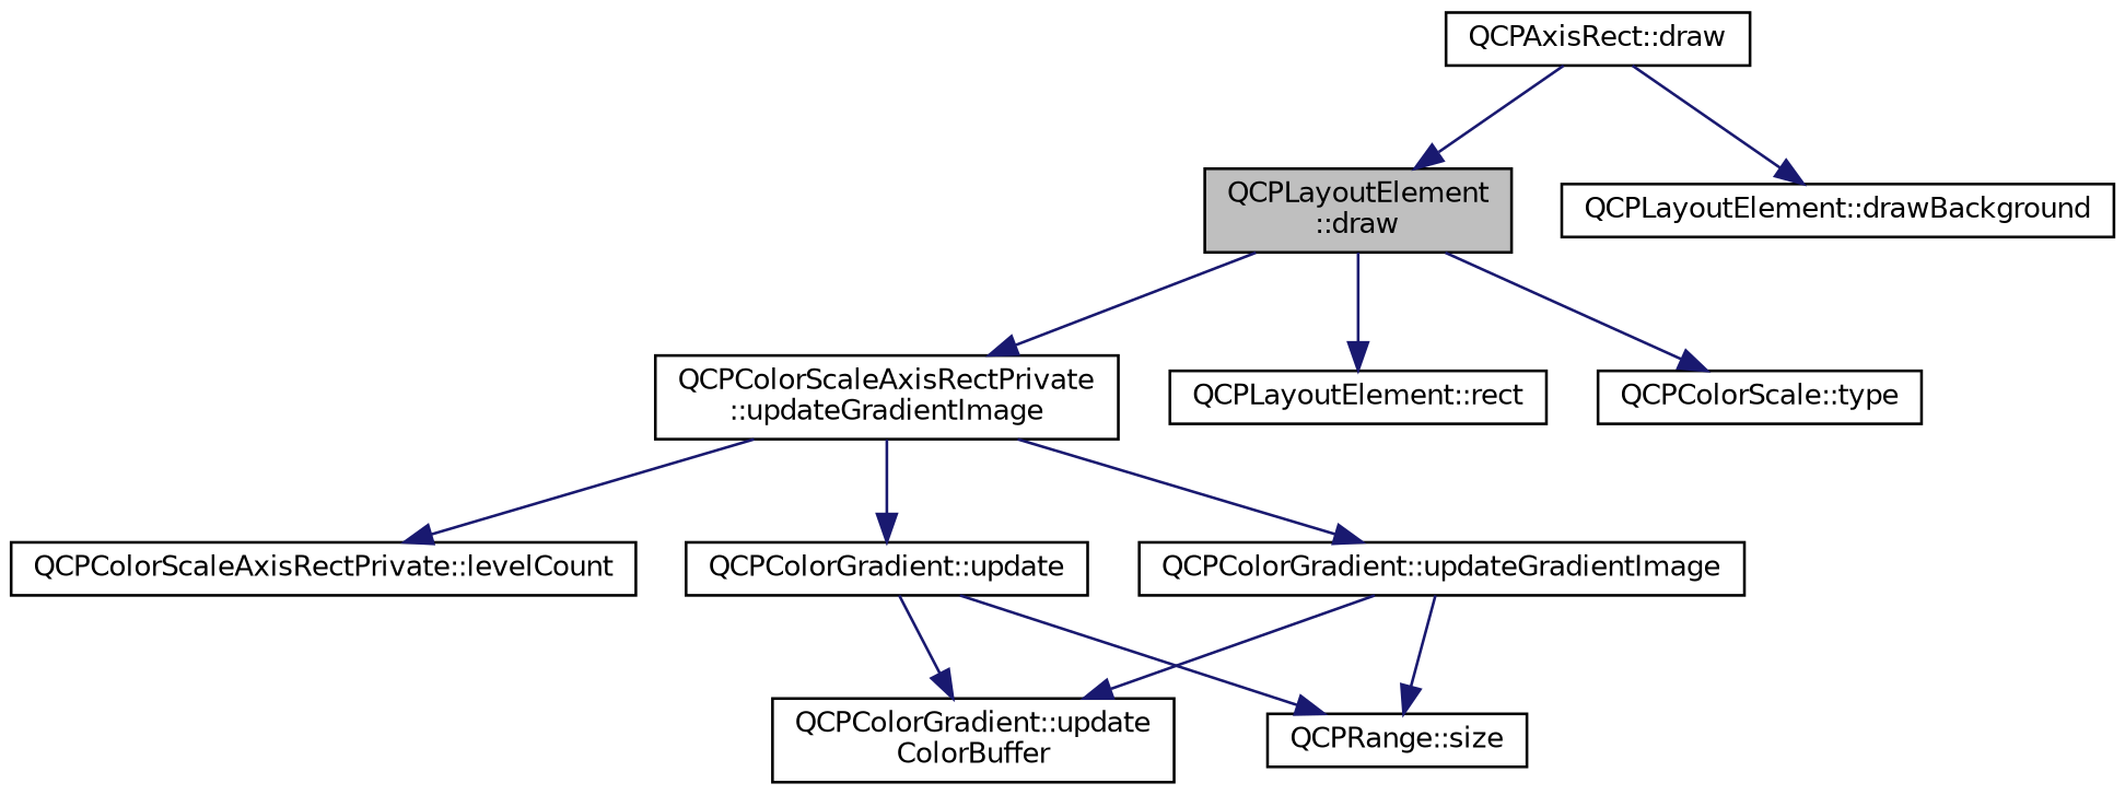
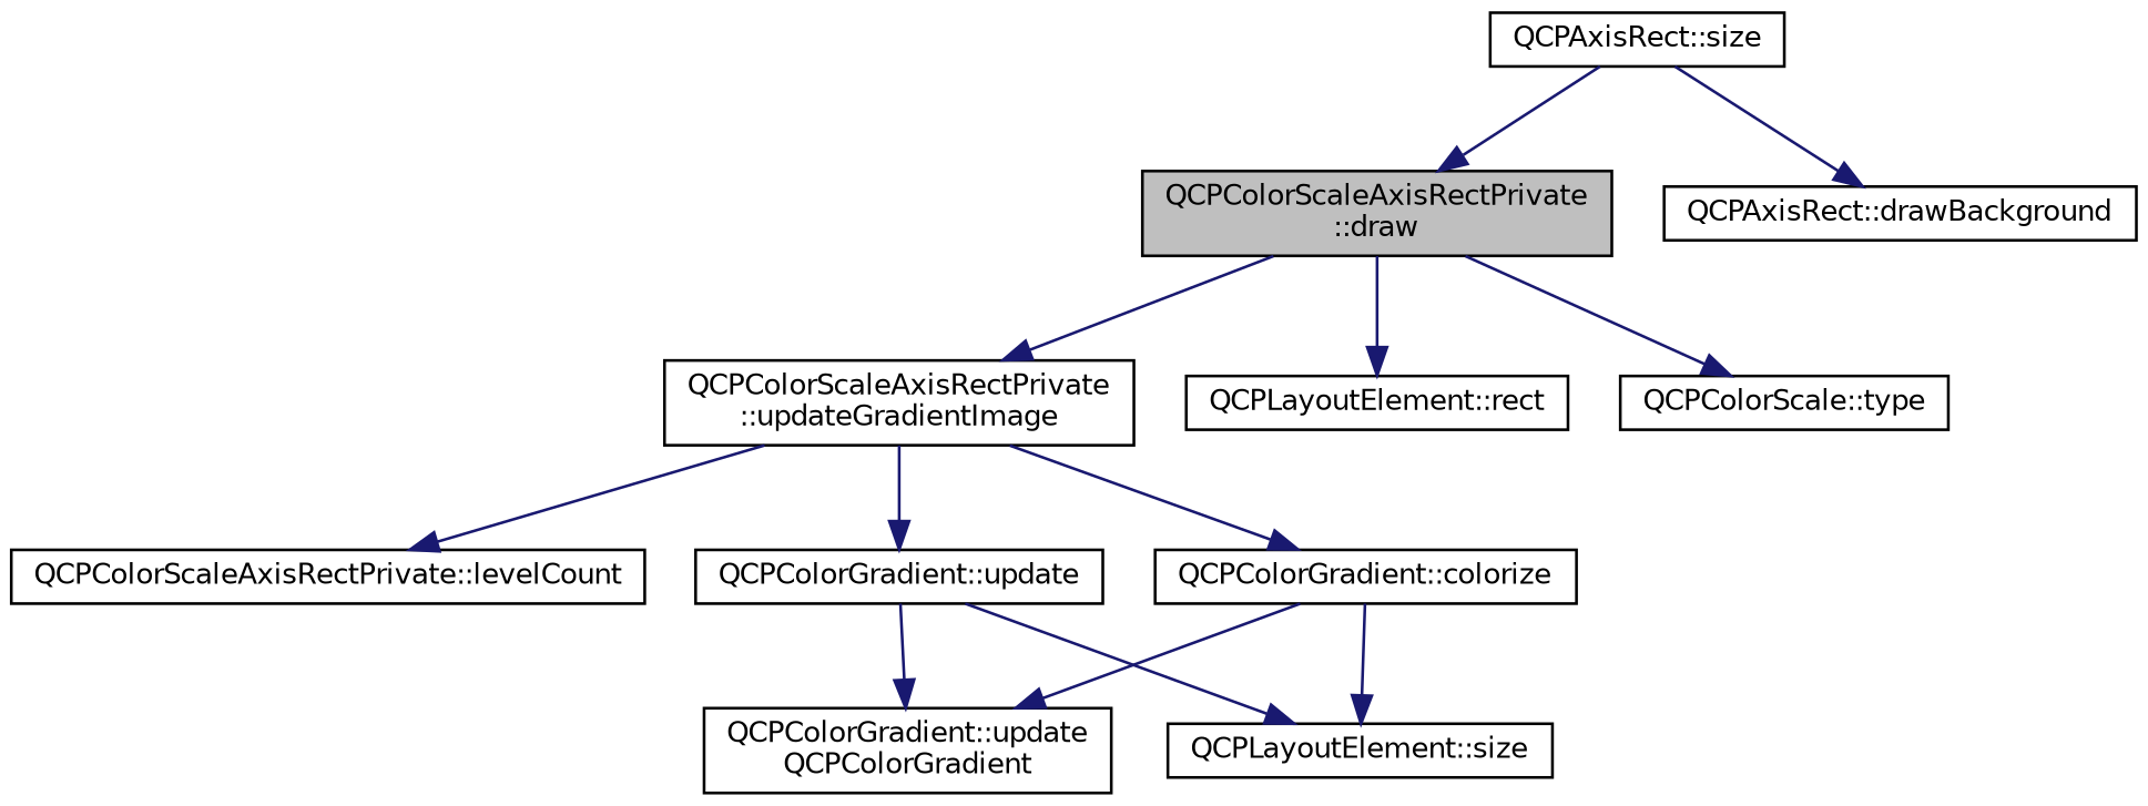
  digraph {
    rankdir=TB
    node [color=black fillcolor=white fontname=Helvetica fontsize=10 shape=record style=filled]
    edge [color=midnightblue fontname=Helvetica fontsize=10 labelfontname=Helvetica labelfontsize=10 style=solid]
-   n1 [fillcolor=grey75 fontcolor=black height=0.2 label="QCPLayoutElement\l::draw" width=0.4]
+   n1 [fillcolor=grey75 fontcolor=black height=0.2 label="QCPColorScaleAxisRectPrivate\l::draw" width=0.4]
    n2 [height=0.2 label="QCPColorScaleAxisRectPrivate\l::updateGradientImage" width=0.4]
    n3 [height=0.2 label="QCPLayoutElement::rect" width=0.4]
    n4 [height=0.2 label="QCPColorScale::type" width=0.4]
    n5 [height=0.2 label="QCPColorScaleAxisRectPrivate::levelCount" width=0.4]
-   n6 [height=0.2 label="QCPColorGradient::updateGradientImage" width=0.4]
+   n6 [height=0.2 label="QCPColorGradient::colorize" width=0.4]
    n7 [height=0.2 label="QCPColorGradient::update" width=0.4]
-   n8 [height=0.2 label="QCPAxisRect::draw" width=0.4]
-   n9 [height=0.2 label="QCPLayoutElement::drawBackground" width=0.4]
-   n10 [height=0.2 label="QCPColorGradient::update\lColorBuffer" width=0.4]
-   n11 [height=0.2 label="QCPRange::size" width=0.4]
+   n8 [height=0.2 label="QCPAxisRect::size" width=0.4]
+   n9 [height=0.2 label="QCPAxisRect::drawBackground" width=0.4]
+   n10 [height=0.2 label="QCPColorGradient::update\lQCPColorGradient" width=0.4]
+   n11 [height=0.2 label="QCPLayoutElement::size" width=0.4]
    n1 -> n2
    n1 -> n3
    n1 -> n4
    n2 -> n5
    n2 -> n6
    n2 -> n7
    n6 -> n10
    n6 -> n11
    n7 -> n10
    n7 -> n11
    n8 -> n1
    n8 -> n9
  }
